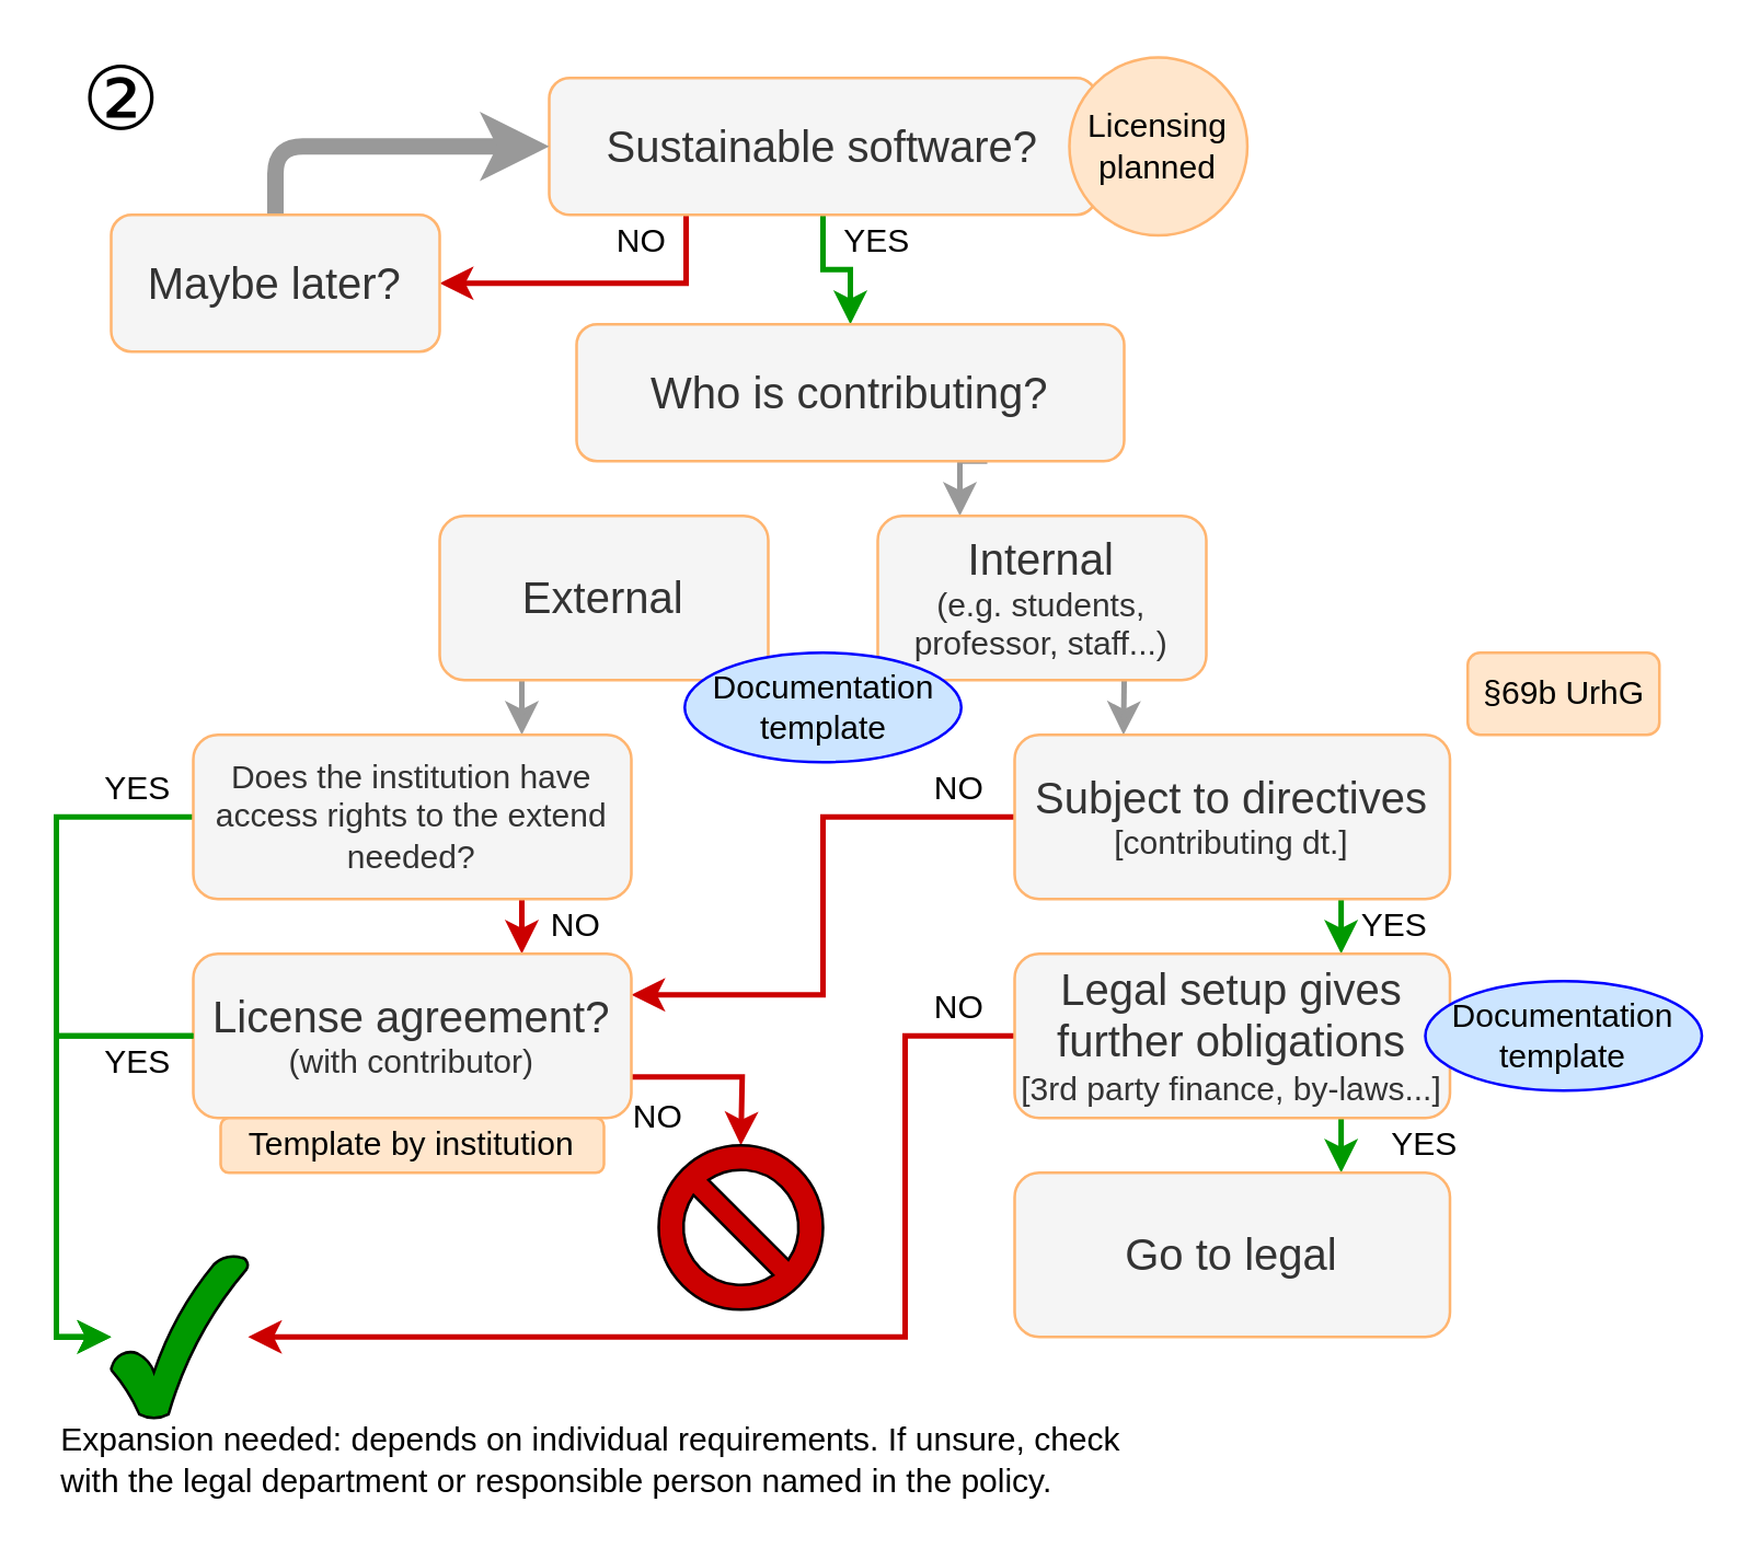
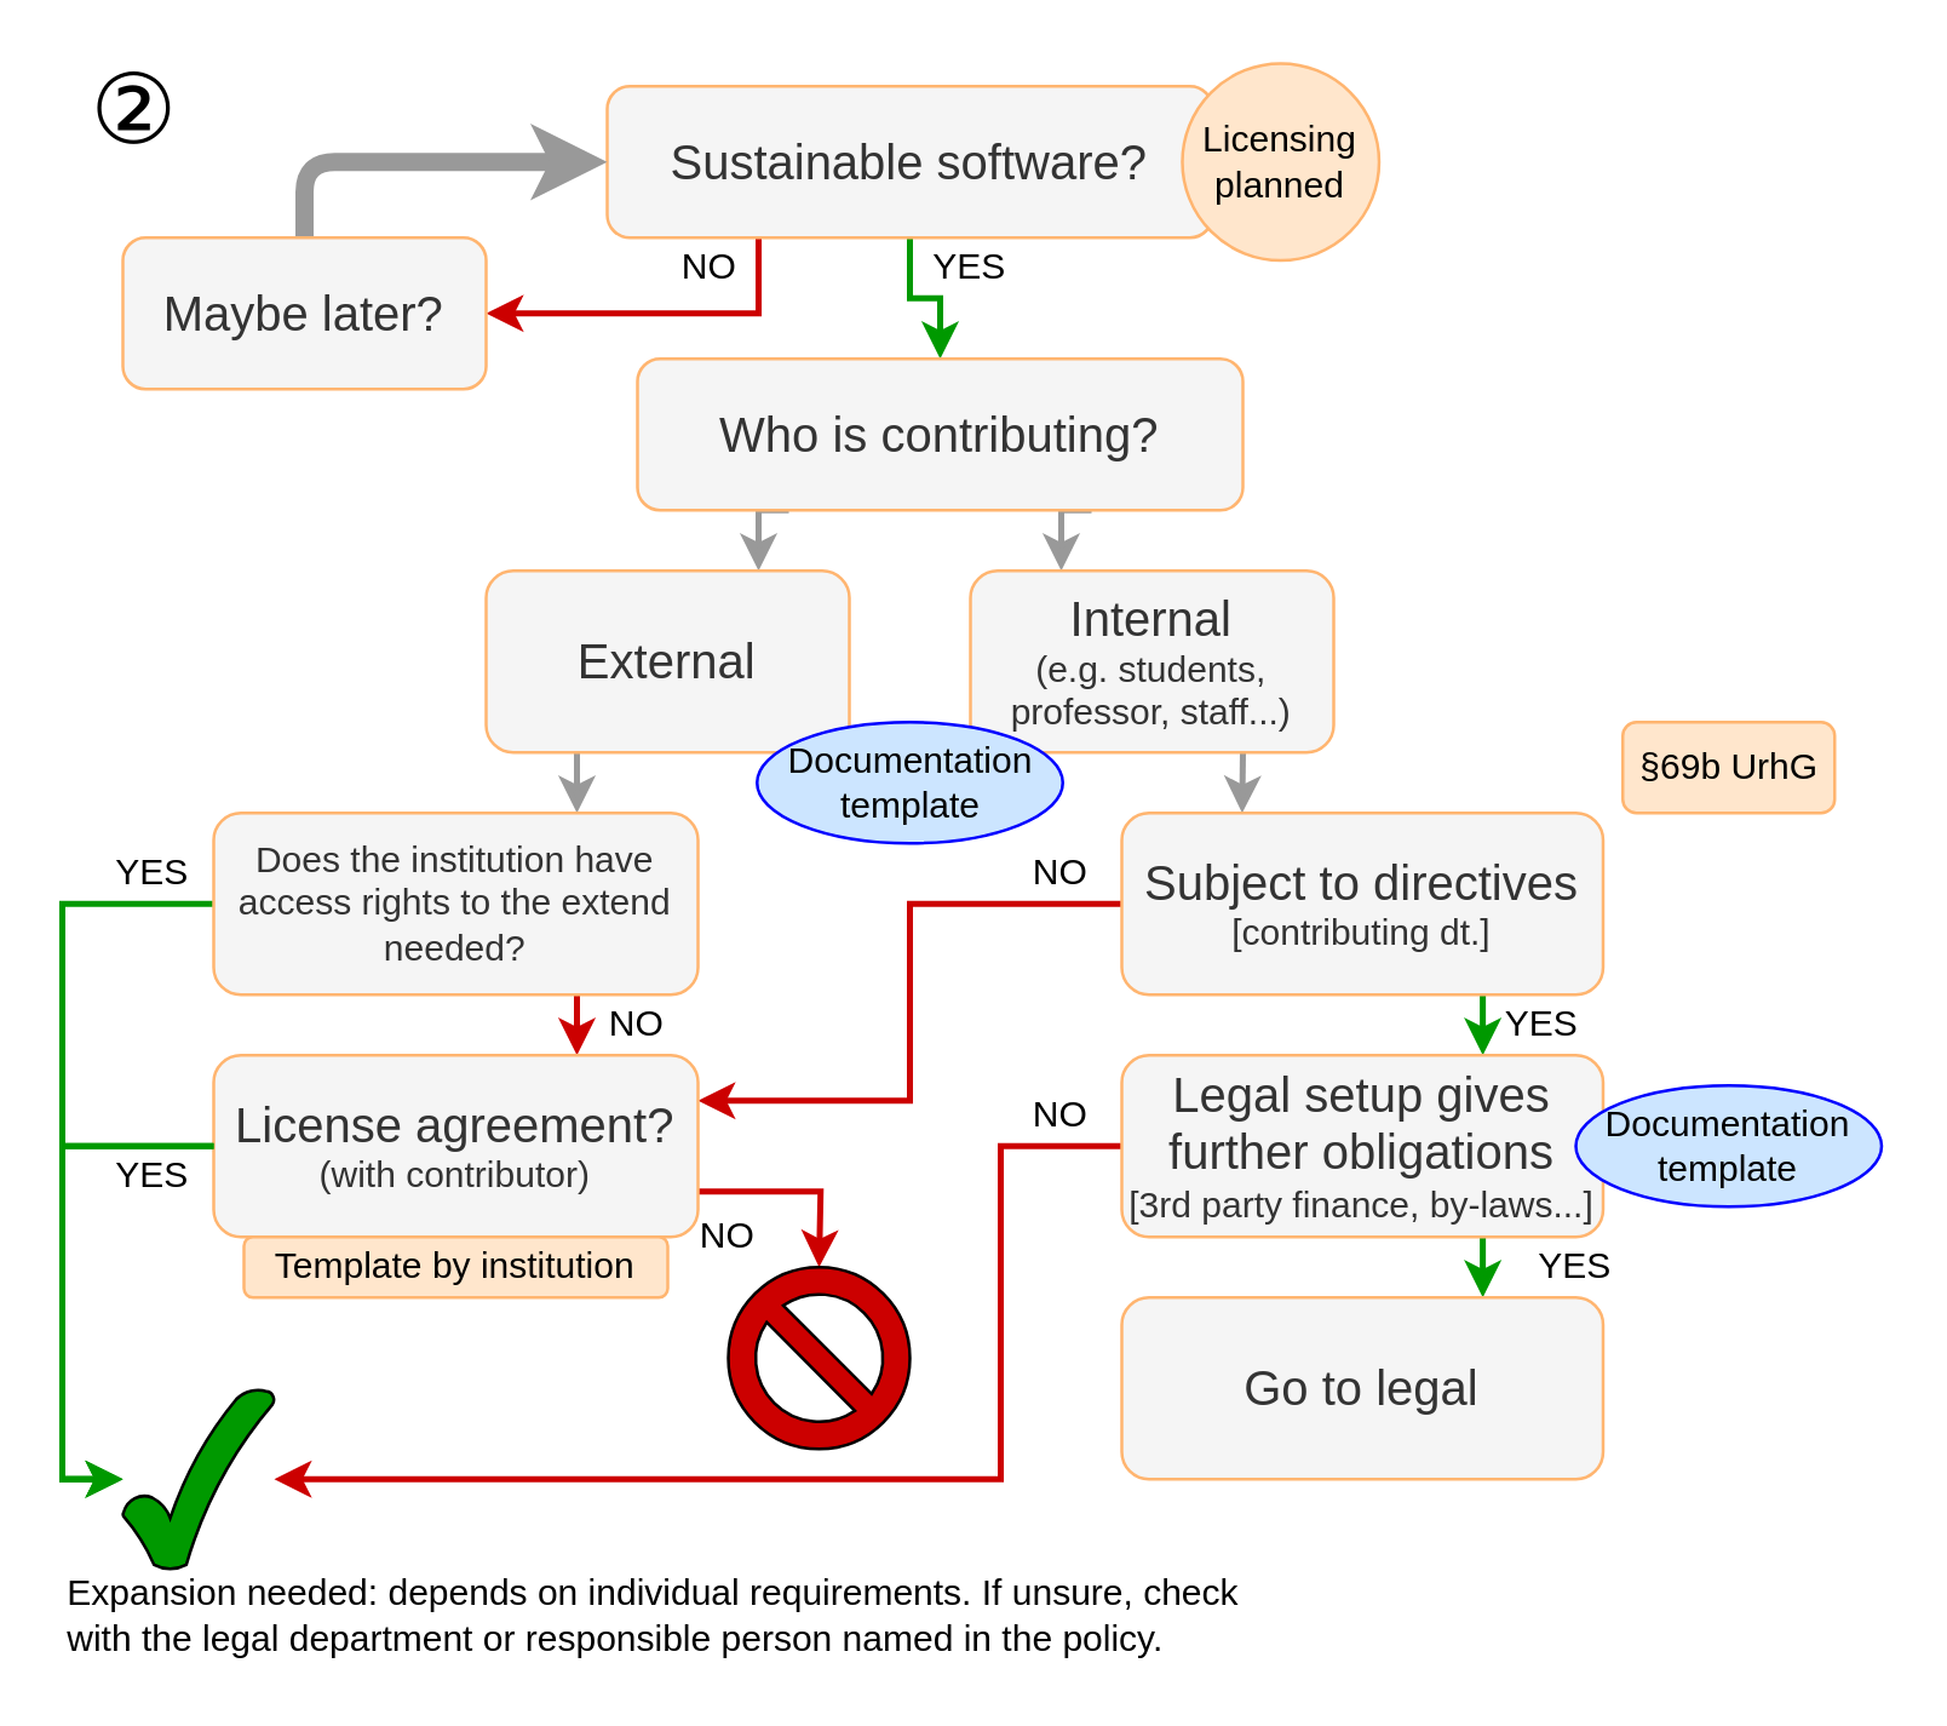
  <mxCell id="0" />
  <mxCell id="1" parent="0" />
  <mxCell id="2" style="edgeStyle=orthogonalEdgeStyle;rounded=0;orthogonalLoop=1;jettySize=auto;html=1;exitX=0.5;exitY=1;exitDx=0;exitDy=0;entryX=0.5;entryY=0;entryDx=0;entryDy=0;fillColor=#d5e8d4;strokeColor=#009900;strokeWidth=2;" parent="1" source="4" target="11" edge="1"><mxGeometry relative="1" as="geometry"><mxPoint x="380" y="138" as="targetPoint" /></mxGeometry></mxCell>
  <mxCell id="3" style="edgeStyle=orthogonalEdgeStyle;rounded=0;orthogonalLoop=1;jettySize=auto;html=1;exitX=0.25;exitY=1;exitDx=0;exitDy=0;strokeColor=#CC0000;strokeWidth=2;entryX=1;entryY=0.5;entryDx=0;entryDy=0;" parent="1" source="4" target="22" edge="1"><mxGeometry relative="1" as="geometry"><mxPoint x="200" y="98" as="targetPoint" /></mxGeometry></mxCell>
  <mxCell id="4" value="&lt;div style=&quot;font-size: 16px&quot;&gt;&lt;font style=&quot;font-size: 16px&quot;&gt;Sustainable software?&lt;/font&gt;&lt;font style=&quot;font-size: 18px&quot;&gt;&lt;br&gt;&lt;/font&gt;&lt;/div&gt;" style="rounded=1;whiteSpace=wrap;html=1;fillColor=#f5f5f5;strokeColor=#FFB570;fontColor=#333333;" parent="1" vertex="1"><mxGeometry x="200" y="28" width="200" height="50" as="geometry" /></mxCell>
  <mxCell id="5" style="edgeStyle=orthogonalEdgeStyle;rounded=0;orthogonalLoop=1;jettySize=auto;html=1;exitX=0.5;exitY=1;exitDx=0;exitDy=0;" parent="1" source="4" target="4" edge="1"><mxGeometry relative="1" as="geometry" /></mxCell>
  <mxCell id="6" value="&lt;div&gt;&lt;font style=&quot;font-size: 12px&quot;&gt;NO&lt;/font&gt;&lt;/div&gt;" style="text;html=1;strokeColor=none;fillColor=none;align=center;verticalAlign=middle;whiteSpace=wrap;rounded=0;" parent="1" vertex="1"><mxGeometry x="214" y="78" width="40" height="20" as="geometry" /></mxCell>
  <mxCell id="7" value="&lt;font style=&quot;font-size: 12px&quot;&gt;YES&lt;/font&gt;" style="text;html=1;strokeColor=none;fillColor=none;align=center;verticalAlign=middle;whiteSpace=wrap;rounded=0;" parent="1" vertex="1"><mxGeometry x="300" y="78" width="40" height="20" as="geometry" /></mxCell>
  <mxCell id="8" style="edgeStyle=orthogonalEdgeStyle;rounded=1;orthogonalLoop=1;jettySize=auto;html=1;exitX=0.5;exitY=0;exitDx=0;exitDy=0;entryX=0;entryY=0.5;entryDx=0;entryDy=0;strokeColor=#999999;strokeWidth=6;" parent="1" source="22" target="4" edge="1"><mxGeometry relative="1" as="geometry"><mxPoint x="40" y="78" as="sourcePoint" /></mxGeometry></mxCell>
  <mxCell id="9" style="edgeStyle=orthogonalEdgeStyle;rounded=0;orthogonalLoop=1;jettySize=auto;html=1;exitX=0.75;exitY=1;exitDx=0;exitDy=0;entryX=0.25;entryY=0;entryDx=0;entryDy=0;strokeColor=#999999;strokeWidth=2;" parent="1" source="11" target="15" edge="1"><mxGeometry relative="1" as="geometry" /></mxCell>
+ <mxCell id="10" style="edgeStyle=orthogonalEdgeStyle;rounded=0;orthogonalLoop=1;jettySize=auto;html=1;exitX=0.25;exitY=1;exitDx=0;exitDy=0;entryX=0.75;entryY=0;entryDx=0;entryDy=0;strokeColor=#999999;strokeWidth=2;" parent="1" source="11" target="13" edge="1"><mxGeometry relative="1" as="geometry" /></mxCell>
  <mxCell id="11" value="&lt;font style=&quot;font-size: 16px&quot;&gt;Who is&lt;/font&gt;&lt;font style=&quot;font-size: 16px&quot;&gt; contributing?&lt;br&gt;&lt;/font&gt;" style="rounded=1;whiteSpace=wrap;html=1;fillColor=#f5f5f5;strokeColor=#FFB570;fontColor=#333333;" parent="1" vertex="1"><mxGeometry x="210" y="118" width="200" height="50" as="geometry" /></mxCell>
  <mxCell id="12" style="edgeStyle=orthogonalEdgeStyle;rounded=0;orthogonalLoop=1;jettySize=auto;html=1;exitX=0.25;exitY=1;exitDx=0;exitDy=0;entryX=0.75;entryY=0;entryDx=0;entryDy=0;strokeColor=#999999;strokeWidth=2;" parent="1" source="13" target="18" edge="1"><mxGeometry relative="1" as="geometry" /></mxCell>
  <mxCell id="13" value="&lt;font style=&quot;font-size: 16px&quot;&gt;External&lt;/font&gt;" style="rounded=1;whiteSpace=wrap;html=1;fillColor=#f5f5f5;strokeColor=#FFB570;fontColor=#333333;" parent="1" vertex="1"><mxGeometry x="160" y="188" width="120" height="60" as="geometry" /></mxCell>
  <mxCell id="14" style="edgeStyle=orthogonalEdgeStyle;rounded=0;orthogonalLoop=1;jettySize=auto;html=1;exitX=0.75;exitY=1;exitDx=0;exitDy=0;entryX=0.25;entryY=0;entryDx=0;entryDy=0;strokeColor=#999999;strokeWidth=2;" parent="1" source="15" target="21" edge="1"><mxGeometry relative="1" as="geometry" /></mxCell>
  <mxCell id="15" value="&lt;div&gt;&lt;font style=&quot;font-size: 16px&quot;&gt;Internal&lt;/font&gt;&lt;/div&gt;&lt;div&gt;&lt;font style=&quot;font-size: 12px&quot;&gt;(e.g. students, professor, staff...)&lt;br&gt;&lt;/font&gt;&lt;/div&gt;" style="rounded=1;whiteSpace=wrap;html=1;fillColor=#f5f5f5;strokeColor=#FFB570;fontColor=#333333;" parent="1" vertex="1"><mxGeometry x="320" y="188" width="120" height="60" as="geometry" /></mxCell>
  <mxCell id="16" style="edgeStyle=orthogonalEdgeStyle;rounded=0;orthogonalLoop=1;jettySize=auto;html=1;exitX=0.75;exitY=1;exitDx=0;exitDy=0;entryX=0.75;entryY=0;entryDx=0;entryDy=0;strokeColor=#CC0000;strokeWidth=2;" parent="1" source="18" target="24" edge="1"><mxGeometry relative="1" as="geometry" /></mxCell>
  <mxCell id="17" style="edgeStyle=orthogonalEdgeStyle;rounded=0;orthogonalLoop=1;jettySize=auto;html=1;strokeColor=#009900;strokeWidth=2;exitX=0;exitY=0.5;exitDx=0;exitDy=0;" parent="1" source="18" target="45" edge="1"><mxGeometry relative="1" as="geometry"><mxPoint x="10" y="627.71" as="sourcePoint" /><mxPoint x="70" y="488" as="targetPoint" /><Array as="points"><mxPoint x="20" y="298" /><mxPoint x="20" y="488" /></Array></mxGeometry></mxCell>
  <mxCell id="18" value="Does the institution have access rights to the extend needed?" style="rounded=1;whiteSpace=wrap;html=1;fillColor=#f5f5f5;strokeColor=#FFB570;fontColor=#333333;" parent="1" vertex="1"><mxGeometry x="70" y="268" width="160" height="60" as="geometry" /></mxCell>
  <mxCell id="19" style="edgeStyle=orthogonalEdgeStyle;rounded=0;orthogonalLoop=1;jettySize=auto;html=1;exitX=0;exitY=0.5;exitDx=0;exitDy=0;entryX=1;entryY=0.25;entryDx=0;entryDy=0;strokeColor=#CC0000;strokeWidth=2;" parent="1" source="21" target="24" edge="1"><mxGeometry relative="1" as="geometry" /></mxCell>
  <mxCell id="20" style="edgeStyle=orthogonalEdgeStyle;rounded=0;orthogonalLoop=1;jettySize=auto;html=1;exitX=0.75;exitY=1;exitDx=0;exitDy=0;entryX=0.75;entryY=0;entryDx=0;entryDy=0;strokeColor=#009900;strokeWidth=2;" parent="1" source="21" target="31" edge="1"><mxGeometry relative="1" as="geometry" /></mxCell>
  <mxCell id="21" value="&lt;div style=&quot;font-size: 16px&quot;&gt;&lt;font style=&quot;font-size: 16px&quot;&gt;Subject to directives&lt;br&gt;&lt;/font&gt;&lt;/div&gt;&lt;div&gt;&lt;font style=&quot;font-size: 12px&quot;&gt;[contributing dt.]&lt;br&gt;&lt;/font&gt;&lt;/div&gt;" style="rounded=1;whiteSpace=wrap;html=1;fillColor=#f5f5f5;strokeColor=#FFB570;fontColor=#333333;" parent="1" vertex="1"><mxGeometry x="370" y="268" width="159" height="60" as="geometry" /></mxCell>
  <mxCell id="22" value="&lt;div style=&quot;font-size: 16px&quot;&gt;Maybe later?&lt;font style=&quot;font-size: 18px&quot;&gt;&lt;br&gt;&lt;/font&gt;&lt;/div&gt;" style="rounded=1;whiteSpace=wrap;html=1;fillColor=#f5f5f5;strokeColor=#FFB570;fontColor=#333333;" parent="1" vertex="1"><mxGeometry x="40" y="78" width="120" height="50" as="geometry" /></mxCell>
  <mxCell id="23" style="edgeStyle=orthogonalEdgeStyle;rounded=0;orthogonalLoop=1;jettySize=auto;html=1;exitX=1;exitY=0.75;exitDx=0;exitDy=0;entryX=0.5;entryY=0;entryDx=0;entryDy=0;strokeColor=#CC0000;strokeWidth=2;" parent="1" source="24" edge="1"><mxGeometry relative="1" as="geometry"><mxPoint x="270" y="418" as="targetPoint" /></mxGeometry></mxCell>
  <mxCell id="24" value="&lt;div style=&quot;font-size: 16px&quot;&gt;License agreement?&lt;/div&gt;&lt;div&gt;(with contributor)&lt;br&gt;&lt;/div&gt;" style="rounded=1;whiteSpace=wrap;html=1;fillColor=#f5f5f5;strokeColor=#FFB570;fontColor=#333333;" parent="1" vertex="1"><mxGeometry x="70" y="348" width="160" height="60" as="geometry" /></mxCell>
  <mxCell id="25" value="&lt;div&gt;&lt;font style=&quot;font-size: 12px&quot;&gt;NO&lt;/font&gt;&lt;/div&gt;" style="text;html=1;strokeColor=none;fillColor=none;align=center;verticalAlign=middle;whiteSpace=wrap;rounded=0;" parent="1" vertex="1"><mxGeometry x="190" y="328" width="40" height="20" as="geometry" /></mxCell>
  <mxCell id="26" value="&lt;font style=&quot;font-size: 12px&quot;&gt;YES&lt;/font&gt;" style="text;html=1;strokeColor=none;fillColor=none;align=center;verticalAlign=middle;whiteSpace=wrap;rounded=0;" parent="1" vertex="1"><mxGeometry x="30" y="278" width="40" height="20" as="geometry" /></mxCell>
  <mxCell id="27" value="&lt;font style=&quot;font-size: 12px&quot;&gt;YES&lt;/font&gt;" style="text;html=1;strokeColor=none;fillColor=none;align=center;verticalAlign=middle;whiteSpace=wrap;rounded=0;" parent="1" vertex="1"><mxGeometry x="30" y="378" width="40" height="20" as="geometry" /></mxCell>
  <mxCell id="28" value="&lt;div&gt;&lt;font style=&quot;font-size: 12px&quot;&gt;NO&lt;/font&gt;&lt;/div&gt;" style="text;html=1;strokeColor=none;fillColor=none;align=center;verticalAlign=middle;whiteSpace=wrap;rounded=0;" parent="1" vertex="1"><mxGeometry x="330" y="278" width="40" height="20" as="geometry" /></mxCell>
  <mxCell id="29" style="edgeStyle=orthogonalEdgeStyle;rounded=0;orthogonalLoop=1;jettySize=auto;html=1;exitX=0.75;exitY=1;exitDx=0;exitDy=0;entryX=0.75;entryY=0;entryDx=0;entryDy=0;strokeColor=#009900;strokeWidth=2;" parent="1" source="31" target="33" edge="1"><mxGeometry relative="1" as="geometry" /></mxCell>
  <mxCell id="30" style="edgeStyle=orthogonalEdgeStyle;rounded=0;orthogonalLoop=1;jettySize=auto;html=1;exitX=0;exitY=0.5;exitDx=0;exitDy=0;strokeColor=#CC0000;strokeWidth=2;" parent="1" source="31" target="45" edge="1"><mxGeometry relative="1" as="geometry"><Array as="points"><mxPoint x="330" y="378" /><mxPoint x="330" y="488" /></Array><mxPoint x="130" y="488" as="targetPoint" /></mxGeometry></mxCell>
  <mxCell id="31" value="&lt;div style=&quot;font-size: 16px&quot;&gt;&lt;font style=&quot;font-size: 16px&quot;&gt;Legal setup gives further obligations&lt;br&gt;&lt;/font&gt;&lt;/div&gt;&lt;div&gt;&lt;font style=&quot;font-size: 12px&quot;&gt;[3rd party finance, by-laws...]&lt;br&gt;&lt;/font&gt;&lt;/div&gt;" style="rounded=1;whiteSpace=wrap;html=1;fillColor=#f5f5f5;strokeColor=#FFB570;fontColor=#333333;" parent="1" vertex="1"><mxGeometry x="370" y="348" width="159" height="60" as="geometry" /></mxCell>
  <mxCell id="32" value="&lt;font style=&quot;font-size: 12px&quot;&gt;YES&lt;/font&gt;" style="text;html=1;strokeColor=none;fillColor=none;align=center;verticalAlign=middle;whiteSpace=wrap;rounded=0;" parent="1" vertex="1"><mxGeometry x="489" y="328" width="40" height="20" as="geometry" /></mxCell>
  <mxCell id="33" value="&lt;div style=&quot;font-size: 16px&quot;&gt;Go to legal&lt;/div&gt;" style="rounded=1;whiteSpace=wrap;html=1;fillColor=#f5f5f5;strokeColor=#FFB570;fontColor=#333333;" parent="1" vertex="1"><mxGeometry x="370" y="428" width="159" height="60" as="geometry" /></mxCell>
  <mxCell id="34" value="&lt;font style=&quot;font-size: 12px&quot;&gt;YES&lt;/font&gt;" style="text;html=1;strokeColor=none;fillColor=none;align=center;verticalAlign=middle;whiteSpace=wrap;rounded=0;" parent="1" vertex="1"><mxGeometry x="500" y="408" width="40" height="20" as="geometry" /></mxCell>
  <mxCell id="35" value="&lt;div&gt;&lt;font style=&quot;font-size: 12px&quot;&gt;NO&lt;/font&gt;&lt;/div&gt;" style="text;html=1;strokeColor=none;fillColor=none;align=center;verticalAlign=middle;whiteSpace=wrap;rounded=0;" parent="1" vertex="1"><mxGeometry x="220" y="398" width="40" height="20" as="geometry" /></mxCell>
  <mxCell id="36" value="&lt;div&gt;&lt;font style=&quot;font-size: 12px&quot;&gt;NO&lt;/font&gt;&lt;/div&gt;" style="text;html=1;strokeColor=none;fillColor=none;align=center;verticalAlign=middle;whiteSpace=wrap;rounded=0;" parent="1" vertex="1"><mxGeometry x="330" y="358" width="40" height="20" as="geometry" /></mxCell>
  <mxCell id="37" value="Licensing planned" style="ellipse;whiteSpace=wrap;html=1;aspect=fixed;strokeColor=#FFB570;fillColor=#FFE6CC;" parent="1" vertex="1"><mxGeometry x="390" y="20.5" width="65" height="65" as="geometry" /></mxCell>
  <mxCell id="38" value="Template by institution" style="rounded=1;whiteSpace=wrap;html=1;strokeColor=#FFB570;fillColor=#FFE6CC;" parent="1" vertex="1"><mxGeometry x="80" y="408" width="140" height="20" as="geometry" /></mxCell>
  <mxCell id="39" value="§69b UrhG" style="rounded=1;whiteSpace=wrap;html=1;strokeColor=#FFB570;fillColor=#FFE6CC;" parent="1" vertex="1"><mxGeometry x="535.5" y="238" width="70" height="30" as="geometry" /></mxCell>
  <mxCell id="40" value="Documentation template" style="ellipse;whiteSpace=wrap;html=1;strokeColor=#0000FF;fillColor=#CCE5FF;" parent="1" vertex="1"><mxGeometry x="249.5" y="238" width="101" height="40" as="geometry" /></mxCell>
  <mxCell id="41" value="Documentation template" style="ellipse;whiteSpace=wrap;html=1;strokeColor=#0000FF;fillColor=#CCE5FF;" parent="1" vertex="1"><mxGeometry x="520" y="358" width="101" height="40" as="geometry" /></mxCell>
  <mxCell id="42" value="&lt;div align=&quot;left&quot;&gt;Expansion needed: depends on individual requirements. If unsure, check&lt;/div&gt;&lt;div align=&quot;left&quot;&gt;with the legal department or responsible person named in the policy.&lt;/div&gt;" style="text;html=1;align=left;verticalAlign=middle;resizable=0;points=[];autosize=1;" parent="1" vertex="1"><mxGeometry x="20" y="518" width="410" height="30" as="geometry" /></mxCell>
  <mxCell id="43" value="&lt;font style=&quot;font-size: 32px&quot;&gt;②&lt;br&gt;&#09;&#09;&lt;/font&gt;" style="text;html=1;strokeColor=none;fillColor=none;align=center;verticalAlign=middle;whiteSpace=wrap;rounded=0;" parent="1" vertex="1"><mxGeometry x="29" y="20.5" width="30" height="30" as="geometry" /></mxCell>
  <mxCell id="44" value="" style="verticalLabelPosition=bottom;verticalAlign=top;html=1;shape=mxgraph.basic.no_symbol;fillColor=#CC0000;" vertex="1" parent="1"><mxGeometry x="240" y="418" width="60" height="60" as="geometry" /></mxCell>
  <mxCell id="45" value="" style="verticalLabelPosition=bottom;verticalAlign=top;html=1;shape=mxgraph.basic.tick;fillColor=#009900;" vertex="1" parent="1"><mxGeometry x="40" y="458" width="50" height="60" as="geometry" /></mxCell>
  <mxCell id="46" style="edgeStyle=orthogonalEdgeStyle;rounded=0;orthogonalLoop=1;jettySize=auto;html=1;strokeColor=#009900;strokeWidth=2;exitX=1;exitY=0;exitDx=0;exitDy=0;" edge="1" parent="1" source="27" target="45"><mxGeometry relative="1" as="geometry"><mxPoint x="80" y="308" as="sourcePoint" /><mxPoint x="39" y="498" as="targetPoint" /><Array as="points"><mxPoint x="20" y="378" /><mxPoint x="20" y="488" /></Array></mxGeometry></mxCell>
  <mxCell id="47" style="edgeStyle=orthogonalEdgeStyle;rounded=0;orthogonalLoop=1;jettySize=auto;html=1;strokeColor=#009900;strokeWidth=2;exitX=1;exitY=0;exitDx=0;exitDy=0;" edge="1" parent="1" source="27" target="45"><mxGeometry relative="1" as="geometry"><mxPoint x="80" y="308" as="sourcePoint" /><mxPoint x="39" y="498" as="targetPoint" /><Array as="points"><mxPoint x="20" y="378" /><mxPoint x="20" y="488" /></Array></mxGeometry></mxCell>
